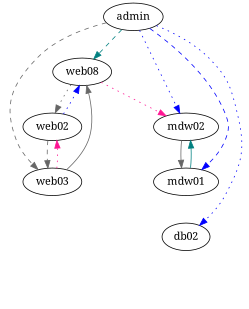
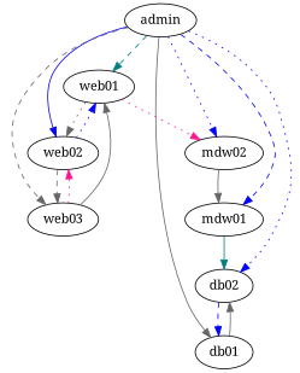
  digraph {
    fontname="Noto Serif"
    node [fontname="Noto Serif"]
    edge [color=gray40 fontname="Noto Serif" style=solid]
    admin
-   web01 [label=web08]
+   web01
    web02
    web03
    mdw01
    mdw02
+   db01
    db02
    admin -> web01 [color=teal style=dashed]
+   admin -> web02 [color=blue]
    admin -> web03 [style=dashed]
    admin -> mdw01 [color=blue style=dashed]
    admin -> mdw02 [color=blue style=dotted]
+   admin -> db01
    admin -> db02 [color=blue style=dotted]
    web01 -> web02 [style=dotted]
    web01 -> mdw02 [color=deeppink style=dotted]
    web02 -> web01 [color=blue style=dotted]
    web02 -> web03 [style=dashed]
    web03 -> web01
    web03 -> web02 [color=deeppink style=dotted]
-   mdw01 -> mdw02 [color=teal]
+   mdw01 -> db02 [color=teal]
    mdw02 -> mdw01
+   db01 -> db02
+   db02 -> db01 [color=blue style=dashed]
  }
